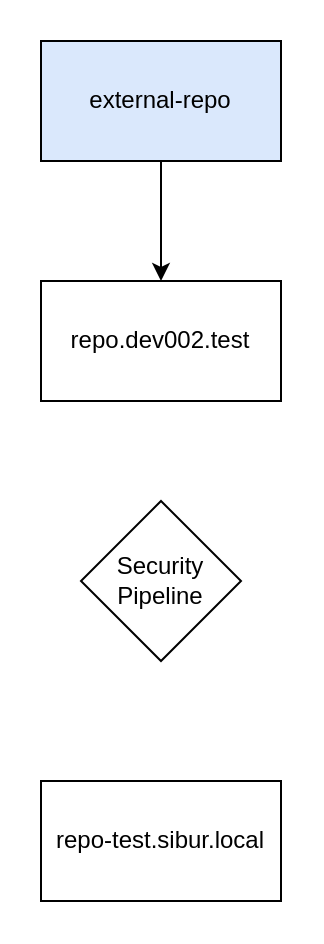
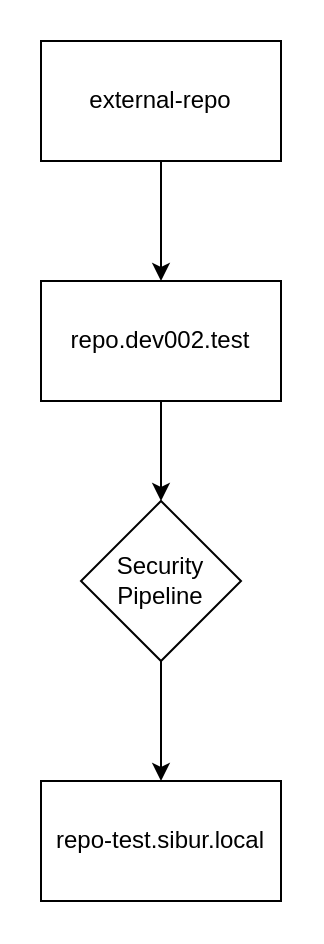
  <mxCell id="0" />
  <mxCell id="1" parent="0" />
  <mxCell id="2" value="repo-test.sibur.local" style="rounded=0;whiteSpace=wrap;html=1;" vertex="1" parent="1"><mxGeometry x="20" y="390" width="120" height="60" as="geometry" /></mxCell>
  <mxCell id="3" value="repo.dev002.test" style="rounded=0;whiteSpace=wrap;html=1;" vertex="1" parent="1"><mxGeometry x="20" y="140" width="120" height="60" as="geometry" /></mxCell>
- <mxCell id="4" value="external-repo" style="rounded=0;whiteSpace=wrap;html=1;fillColor=#dae8fc;" vertex="1" parent="1"><mxGeometry x="20" y="20" width="120" height="60" as="geometry" /></mxCell>
+ <mxCell id="4" value="external-repo" style="rounded=0;whiteSpace=wrap;html=1;" vertex="1" parent="1"><mxGeometry x="20" y="20" width="120" height="60" as="geometry" /></mxCell>
  <mxCell id="5" value="" style="endArrow=classic;html=1;rounded=0;exitX=0.5;exitY=1;exitDx=0;exitDy=0;" edge="1" parent="1" source="4"><mxGeometry width="50" height="50" relative="1" as="geometry"><mxPoint x="-120" y="450" as="sourcePoint" /><mxPoint x="80" y="140" as="targetPoint" /></mxGeometry></mxCell>
+ <mxCell id="6" value="" style="endArrow=classic;html=1;rounded=0;entryX=0.5;entryY=0;entryDx=0;entryDy=0;exitX=0.5;exitY=1;exitDx=0;exitDy=0;" edge="1" parent="1" source="3" target="7"><mxGeometry width="50" height="50" relative="1" as="geometry"><mxPoint x="40" y="240" as="sourcePoint" /><mxPoint x="40" y="170" as="targetPoint" /></mxGeometry></mxCell>
  <mxCell id="7" value="Security Pipeline" style="rhombus;whiteSpace=wrap;html=1;" vertex="1" parent="1"><mxGeometry x="40" y="250" width="80" height="80" as="geometry" /></mxCell>
+ <mxCell id="8" value="" style="endArrow=classic;html=1;rounded=0;entryX=0.5;entryY=0;entryDx=0;entryDy=0;exitX=0.5;exitY=1;exitDx=0;exitDy=0;" edge="1" parent="1" source="7" target="2"><mxGeometry width="50" height="50" relative="1" as="geometry"><mxPoint x="-120.14" y="100" as="sourcePoint" /><mxPoint x="-120.14" y="30" as="targetPoint" /></mxGeometry></mxCell>
